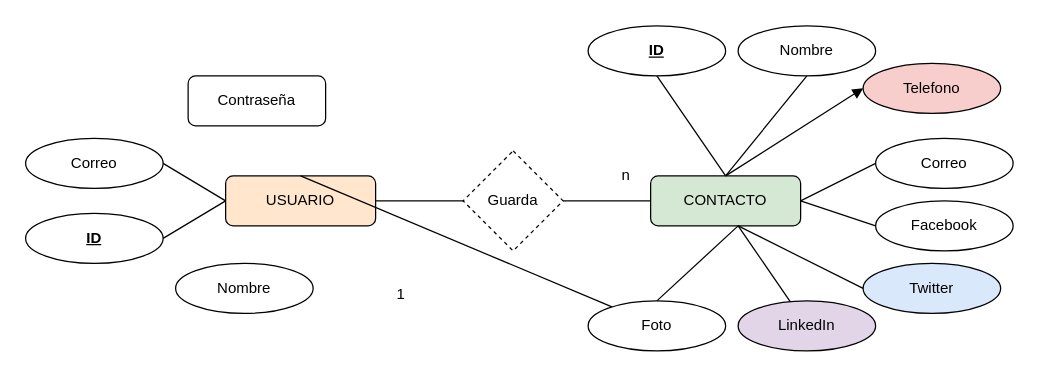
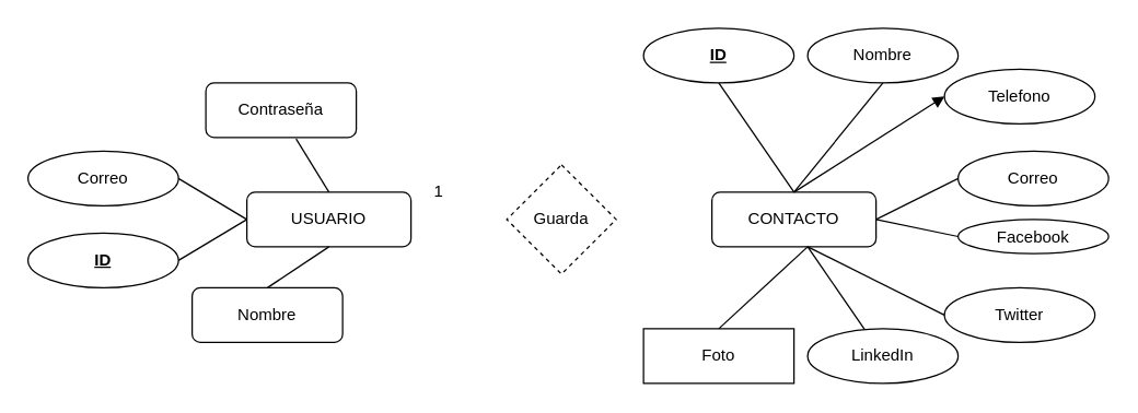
  <mxCell id="0" />
  <mxCell id="1" parent="0" />
- <mxCell id="2" value="USUARIO" style="rounded=1;whiteSpace=wrap;html=1;fillColor=#ffe6cc;" vertex="1" parent="1"><mxGeometry x="180" y="140" width="120" height="40" as="geometry" /></mxCell>
+ <mxCell id="2" value="USUARIO" style="rounded=1;whiteSpace=wrap;html=1;" vertex="1" parent="1"><mxGeometry x="180" y="140" width="120" height="40" as="geometry" /></mxCell>
  <mxCell id="3" value="Guarda" style="rhombus;whiteSpace=wrap;html=1;dashed=1;" vertex="1" parent="1"><mxGeometry x="370" y="120" width="80" height="80" as="geometry" /></mxCell>
- <mxCell id="4" value="CONTACTO" style="rounded=1;whiteSpace=wrap;html=1;fillColor=#d5e8d4;" vertex="1" parent="1"><mxGeometry x="520" y="140" width="120" height="40" as="geometry" /></mxCell>
+ <mxCell id="4" value="CONTACTO" style="rounded=1;whiteSpace=wrap;html=1;" vertex="1" parent="1"><mxGeometry x="520" y="140" width="120" height="40" as="geometry" /></mxCell>
  <mxCell id="5" value="&lt;b&gt;&lt;u&gt;ID&lt;/u&gt;&lt;/b&gt;" style="ellipse;whiteSpace=wrap;html=1;" vertex="1" parent="1"><mxGeometry x="20" y="170" width="110" height="40" as="geometry" /></mxCell>
  <mxCell id="6" value="Correo" style="ellipse;whiteSpace=wrap;html=1;" vertex="1" parent="1"><mxGeometry x="20" y="110" width="110" height="40" as="geometry" /></mxCell>
  <mxCell id="7" value="Contraseña" style="whiteSpace=wrap;html=1;rounded=1;" vertex="1" parent="1"><mxGeometry x="150" y="60" width="110" height="40" as="geometry" /></mxCell>
- <mxCell id="8" value="Nombre" style="ellipse;whiteSpace=wrap;html=1;" vertex="1" parent="1"><mxGeometry x="140" y="210" width="110" height="40" as="geometry" /></mxCell>
- <mxCell id="9" value="" style="endArrow=none;html=1;rounded=0;entryX=0;entryY=0.5;entryDx=0;entryDy=0;exitX=1;exitY=0.5;exitDx=0;exitDy=0;" edge="1" parent="1" source="2" target="3"><mxGeometry width="50" height="50" relative="1" as="geometry"><mxPoint x="260" y="250" as="sourcePoint" /><mxPoint x="310" y="200" as="targetPoint" /></mxGeometry></mxCell>
- <mxCell id="10" value="" style="endArrow=none;html=1;rounded=0;entryX=0;entryY=0.5;entryDx=0;entryDy=0;exitX=1;exitY=0.5;exitDx=0;exitDy=0;" edge="1" parent="1" source="3" target="4"><mxGeometry width="50" height="50" relative="1" as="geometry"><mxPoint x="500" y="270" as="sourcePoint" /><mxPoint x="550" y="220" as="targetPoint" /></mxGeometry></mxCell>
+ <mxCell id="8" value="Nombre" style="whiteSpace=wrap;html=1;rounded=1;" vertex="1" parent="1"><mxGeometry x="140" y="210" width="110" height="40" as="geometry" /></mxCell>
+ <mxCell id="11" value="" style="endArrow=none;html=1;rounded=0;entryX=0.5;entryY=1;entryDx=0;entryDy=0;exitX=0.5;exitY=0;exitDx=0;exitDy=0;" edge="1" parent="1" source="8" target="2"><mxGeometry width="50" height="50" relative="1" as="geometry"><mxPoint x="310" y="300" as="sourcePoint" /><mxPoint x="360" y="250" as="targetPoint" /></mxGeometry></mxCell>
  <mxCell id="12" value="" style="endArrow=none;html=1;rounded=0;entryX=0;entryY=0.5;entryDx=0;entryDy=0;exitX=1;exitY=0.5;exitDx=0;exitDy=0;" edge="1" parent="1" source="5" target="2"><mxGeometry width="50" height="50" relative="1" as="geometry"><mxPoint x="50" y="390" as="sourcePoint" /><mxPoint x="100" y="340" as="targetPoint" /></mxGeometry></mxCell>
  <mxCell id="13" value="" style="endArrow=none;html=1;rounded=0;entryX=1;entryY=0.5;entryDx=0;entryDy=0;exitX=0;exitY=0.5;exitDx=0;exitDy=0;" edge="1" parent="1" source="2" target="6"><mxGeometry width="50" height="50" relative="1" as="geometry"><mxPoint x="290" y="250" as="sourcePoint" /><mxPoint x="340" y="200" as="targetPoint" /></mxGeometry></mxCell>
- <mxCell id="14" value="" style="endArrow=none;html=1;rounded=0;exitX=0.5;exitY=0;exitDx=0;exitDy=0;" edge="1" parent="1" source="2" target="24"><mxGeometry width="50" height="50" relative="1" as="geometry"><mxPoint x="300" y="120" as="sourcePoint" /><mxPoint x="350" y="70" as="targetPoint" /></mxGeometry></mxCell>
- <mxCell id="15" value="n" style="text;html=1;align=center;verticalAlign=middle;resizable=0;points=[];autosize=1;strokeColor=none;fillColor=none;" vertex="1" parent="1"><mxGeometry x="490" y="130" width="20" height="20" as="geometry" /></mxCell>
- <mxCell id="16" value="1" style="text;html=1;align=center;verticalAlign=middle;resizable=0;points=[];autosize=1;strokeColor=none;fillColor=none;" vertex="1" parent="1"><mxGeometry x="310" y="225" width="20" height="20" as="geometry" /></mxCell>
+ <mxCell id="14" value="" style="endArrow=none;html=1;rounded=0;entryX=0.6;entryY=1.025;entryDx=0;entryDy=0;entryPerimeter=0;exitX=0.5;exitY=0;exitDx=0;exitDy=0;" edge="1" parent="1" source="2" target="7"><mxGeometry width="50" height="50" relative="1" as="geometry"><mxPoint x="300" y="120" as="sourcePoint" /><mxPoint x="350" y="70" as="targetPoint" /></mxGeometry></mxCell>
+ <mxCell id="16" value="1" style="text;html=1;align=center;verticalAlign=middle;resizable=0;points=[];autosize=1;strokeColor=none;fillColor=none;" vertex="1" parent="1"><mxGeometry x="310" y="130" width="20" height="20" as="geometry" /></mxCell>
  <mxCell id="17" value="&lt;b&gt;&lt;u&gt;ID&lt;/u&gt;&lt;/b&gt;" style="ellipse;whiteSpace=wrap;html=1;" vertex="1" parent="1"><mxGeometry x="470" y="20" width="110" height="40" as="geometry" /></mxCell>
  <mxCell id="18" value="Nombre&lt;span style=&quot;color: rgba(0 , 0 , 0 , 0) ; font-family: monospace ; font-size: 0px&quot;&gt;%3CmxGraphModel%3E%3Croot%3E%3CmxCell%20id%3D%220%22%2F%3E%3CmxCell%20id%3D%221%22%20parent%3D%220%22%2F%3E%3CmxCell%20id%3D%222%22%20value%3D%22Contrase%C3%B1a%22%20style%3D%22ellipse%3BwhiteSpace%3Dwrap%3Bhtml%3D1%3B%22%20vertex%3D%221%22%20parent%3D%221%22%3E%3CmxGeometry%20x%3D%22140%22%20y%3D%22170%22%20width%3D%22110%22%20height%3D%2240%22%20as%3D%22geometry%22%2F%3E%3C%2FmxCell%3E%3C%2Froot%3E%3C%2FmxGraphModel%3E&lt;/span&gt;" style="ellipse;whiteSpace=wrap;html=1;" vertex="1" parent="1"><mxGeometry x="590" y="20" width="110" height="40" as="geometry" /></mxCell>
- <mxCell id="19" value="Telefono" style="ellipse;whiteSpace=wrap;html=1;fillColor=#f8cecc;" vertex="1" parent="1"><mxGeometry x="690" y="50" width="110" height="40" as="geometry" /></mxCell>
+ <mxCell id="19" value="Telefono" style="ellipse;whiteSpace=wrap;html=1;" vertex="1" parent="1"><mxGeometry x="690" y="50" width="110" height="40" as="geometry" /></mxCell>
  <mxCell id="20" value="Correo" style="ellipse;whiteSpace=wrap;html=1;" vertex="1" parent="1"><mxGeometry x="700" y="110" width="110" height="40" as="geometry" /></mxCell>
- <mxCell id="21" value="Facebook" style="ellipse;whiteSpace=wrap;html=1;" vertex="1" parent="1"><mxGeometry x="700" y="160" width="110" height="40" as="geometry" /></mxCell>
- <mxCell id="22" value="LinkedIn" style="ellipse;whiteSpace=wrap;html=1;fillColor=#e1d5e7;" vertex="1" parent="1"><mxGeometry x="590" y="240" width="110" height="40" as="geometry" /></mxCell>
- <mxCell id="23" value="Twitter" style="ellipse;whiteSpace=wrap;html=1;fillColor=#dae8fc;" vertex="1" parent="1"><mxGeometry x="690" y="210" width="110" height="40" as="geometry" /></mxCell>
- <mxCell id="24" value="Foto" style="ellipse;whiteSpace=wrap;html=1;" vertex="1" parent="1"><mxGeometry x="470" y="240" width="110" height="40" as="geometry" /></mxCell>
+ <mxCell id="21" value="Facebook" style="ellipse;whiteSpace=wrap;html=1;" vertex="1" parent="1"><mxGeometry x="700" y="160" width="110" height="25" as="geometry" /></mxCell>
+ <mxCell id="22" value="LinkedIn" style="ellipse;whiteSpace=wrap;html=1;" vertex="1" parent="1"><mxGeometry x="590" y="240" width="110" height="40" as="geometry" /></mxCell>
+ <mxCell id="23" value="Twitter" style="ellipse;whiteSpace=wrap;html=1;" vertex="1" parent="1"><mxGeometry x="690" y="210" width="110" height="40" as="geometry" /></mxCell>
+ <mxCell id="24" value="Foto" style="whiteSpace=wrap;html=1;rounded=0;" vertex="1" parent="1"><mxGeometry x="470" y="240" width="110" height="40" as="geometry" /></mxCell>
  <mxCell id="25" value="" style="endArrow=none;html=1;rounded=0;entryX=0.5;entryY=1;entryDx=0;entryDy=0;exitX=0.5;exitY=0;exitDx=0;exitDy=0;" edge="1" parent="1" source="4" target="17"><mxGeometry width="50" height="50" relative="1" as="geometry"><mxPoint x="530" y="130" as="sourcePoint" /><mxPoint x="580" y="80" as="targetPoint" /></mxGeometry></mxCell>
  <mxCell id="26" value="" style="endArrow=none;html=1;rounded=0;entryX=0.5;entryY=1;entryDx=0;entryDy=0;exitX=0.5;exitY=0;exitDx=0;exitDy=0;" edge="1" parent="1" source="4" target="18"><mxGeometry width="50" height="50" relative="1" as="geometry"><mxPoint x="460" y="140" as="sourcePoint" /><mxPoint x="510" y="90" as="targetPoint" /></mxGeometry></mxCell>
  <mxCell id="27" value="" style="endArrow=block;html=1;rounded=0;entryX=0;entryY=0.5;entryDx=0;entryDy=0;exitX=0.5;exitY=0;exitDx=0;exitDy=0;" edge="1" parent="1" source="4" target="19"><mxGeometry width="50" height="50" relative="1" as="geometry"><mxPoint x="560" y="230" as="sourcePoint" /><mxPoint x="610" y="180" as="targetPoint" /></mxGeometry></mxCell>
  <mxCell id="28" value="" style="endArrow=none;html=1;rounded=0;entryX=0;entryY=0.5;entryDx=0;entryDy=0;exitX=1;exitY=0.5;exitDx=0;exitDy=0;" edge="1" parent="1" source="4" target="20"><mxGeometry width="50" height="50" relative="1" as="geometry"><mxPoint x="650" y="160" as="sourcePoint" /><mxPoint x="620" y="190" as="targetPoint" /></mxGeometry></mxCell>
  <mxCell id="29" value="" style="endArrow=none;html=1;rounded=0;entryX=0;entryY=0.5;entryDx=0;entryDy=0;exitX=1;exitY=0.5;exitDx=0;exitDy=0;" edge="1" parent="1" source="4" target="21"><mxGeometry width="50" height="50" relative="1" as="geometry"><mxPoint x="630" y="230" as="sourcePoint" /><mxPoint x="680" y="180" as="targetPoint" /></mxGeometry></mxCell>
  <mxCell id="30" value="" style="endArrow=none;html=1;rounded=0;exitX=0;exitY=0.5;exitDx=0;exitDy=0;" edge="1" parent="1" source="23"><mxGeometry width="50" height="50" relative="1" as="geometry"><mxPoint x="690" y="320" as="sourcePoint" /><mxPoint x="590" y="180" as="targetPoint" /></mxGeometry></mxCell>
  <mxCell id="31" value="" style="endArrow=none;html=1;rounded=0;" edge="1" parent="1" source="22"><mxGeometry width="50" height="50" relative="1" as="geometry"><mxPoint x="750" y="370" as="sourcePoint" /><mxPoint x="590" y="180" as="targetPoint" /></mxGeometry></mxCell>
  <mxCell id="32" value="" style="endArrow=none;html=1;rounded=0;exitX=0.5;exitY=0;exitDx=0;exitDy=0;" edge="1" parent="1" source="24"><mxGeometry width="50" height="50" relative="1" as="geometry"><mxPoint x="470" y="220" as="sourcePoint" /><mxPoint x="590" y="180" as="targetPoint" /></mxGeometry></mxCell>
